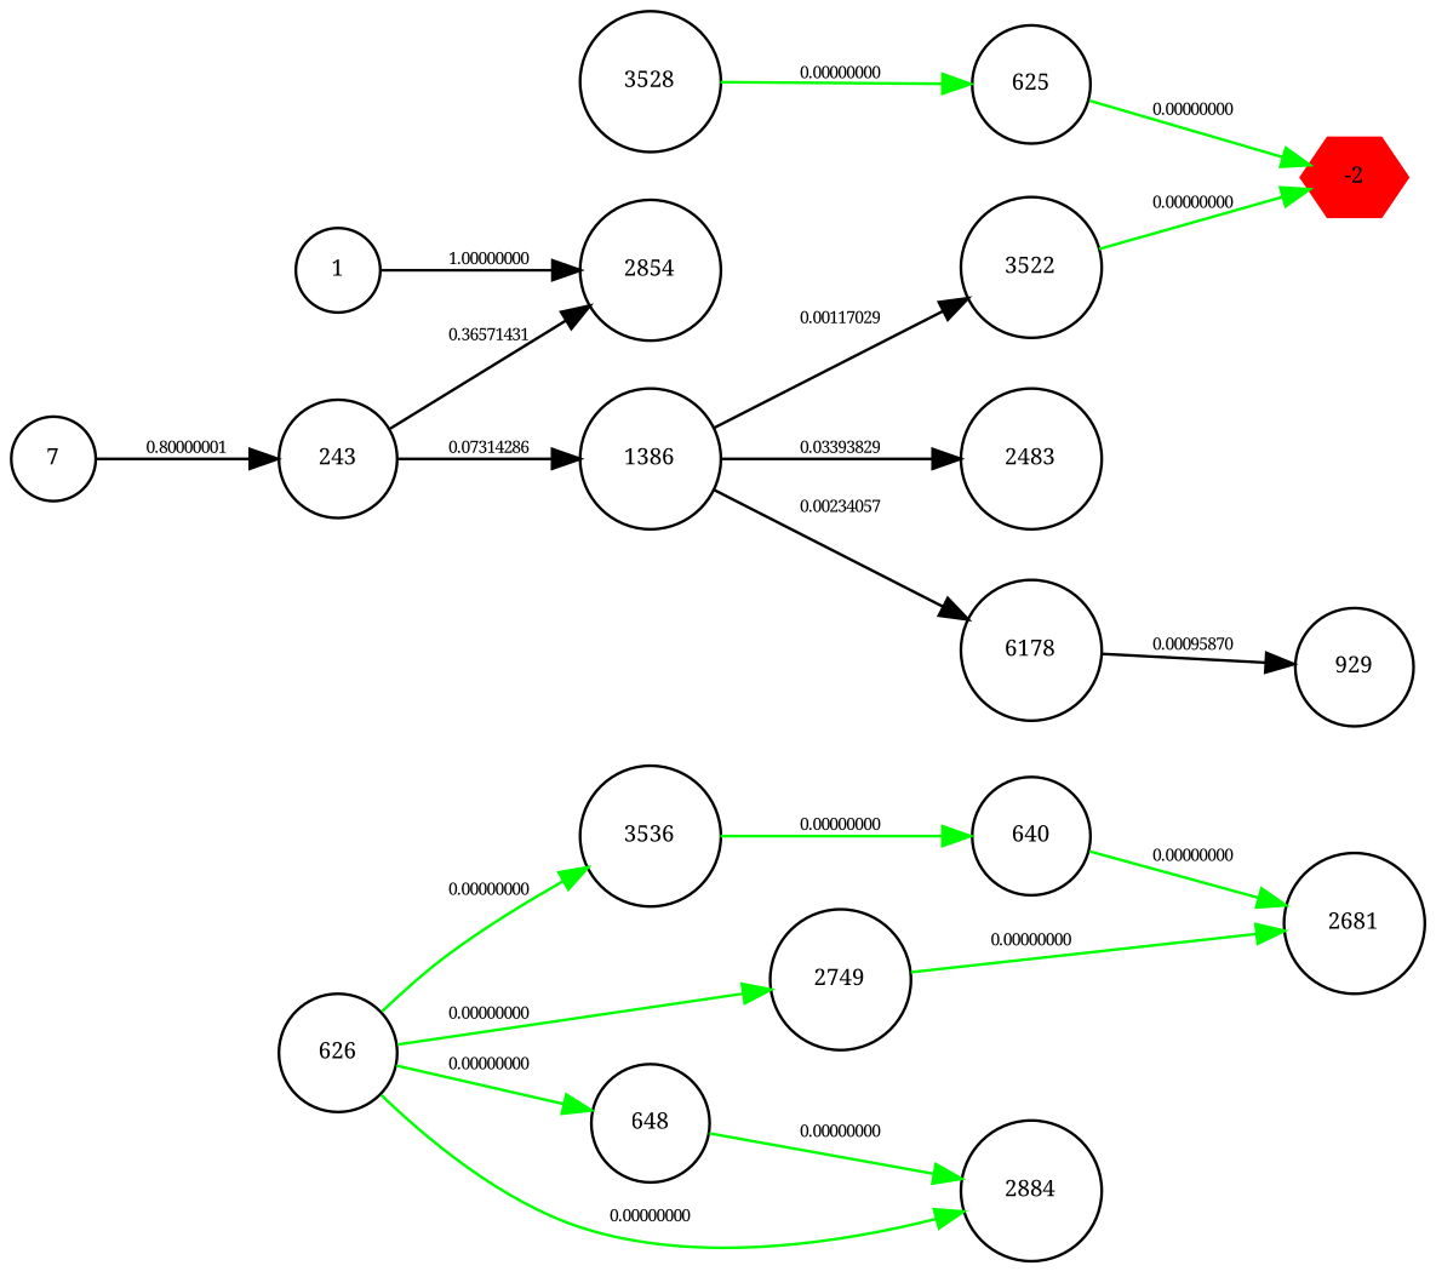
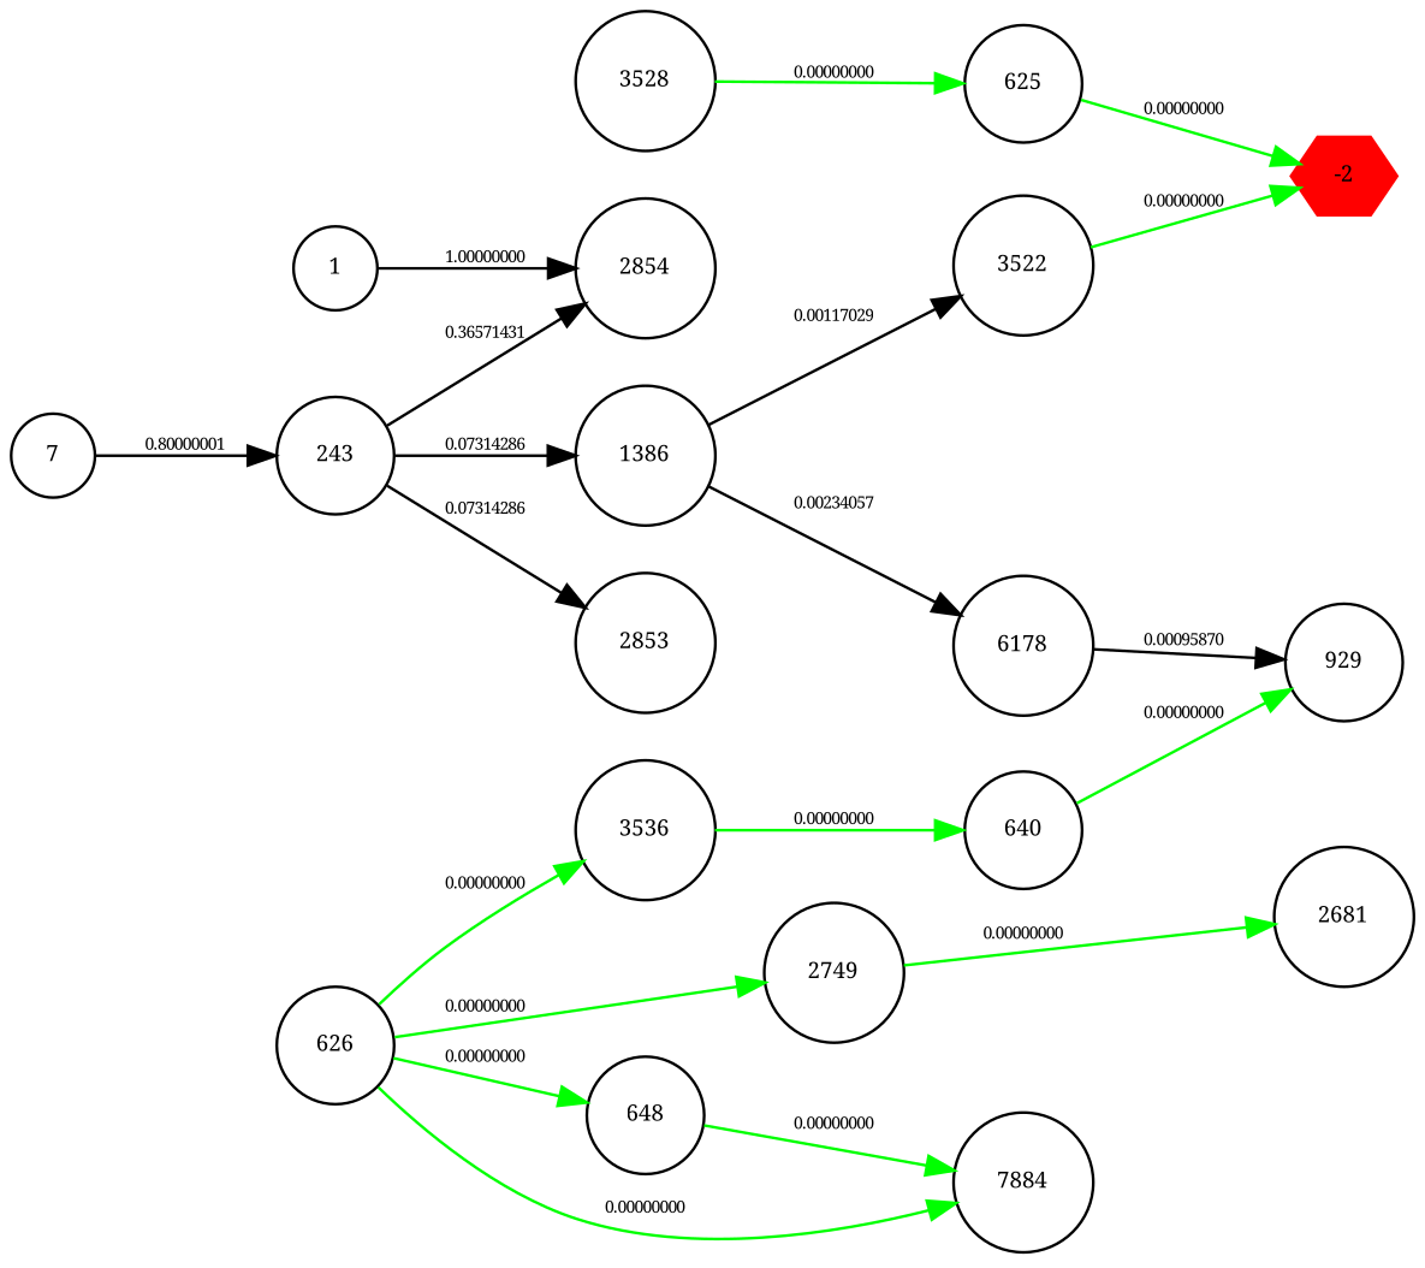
  digraph {
    fontname="Noto Serif"
    rankdir=LR
    node [fontname="Noto Serif" fontsize=8 shape=circle]
    edge [fontname="Noto Serif" fontsize=6 color=green]
    1 [height=0.2 width=0.2]
    2854 [height=0.2 width=0.2]
    7 [height=0.2 width=0.2]
    243 [height=0.2 width=0.2]
+   2853 [height=0.2 width=0.2]
    2749 [height=0.2 width=0.2]
    n7 [height=0.2 label=2681 width=0.2]
    648 [height=0.2 width=0.2]
-   2884 [height=0.2 width=0.2]
+   2884 [height=0.2 width=0.2 label=7884]
    625 [height=0.2 width=0.2]
    -2 [color=red height=0.1 shape=hexagon style=filled width=0.1]
    3522 [height=0.2 width=0.2]
    1386 [height=0.2 width=0.2]
    640 [height=0.2 width=0.2]
    n15 [height=0.2 label=929 width=0.2]
    3528 [height=0.2 width=0.2]
    626 [height=0.2 width=0.2]
    3536 [height=0.2 width=0.2]
-   2483 [height=0.2 width=0.2]
    n20 [height=0.2 label=6178 width=0.2]
    1 -> 2854 [label=1.00000000 color=""]
    7 -> 243 [label=0.80000001 color=""]
    243 -> 2854 [label=0.36571431 color=""]
+   243 -> 2853 [label=0.07314286 color=""]
    243 -> 1386 [label=0.07314286 color=""]
    2749 -> n7 [label=0.00000000]
    648 -> 2884 [label=0.00000000]
    625 -> -2 [label=0.00000000]
    3522 -> -2 [label=0.00000000]
    1386 -> 3522 [label=0.00117029 color=""]
-   1386 -> 2483 [label=0.03393829 color=""]
    1386 -> n20 [label=0.00234057 color=""]
-   640 -> n7 [label=0.00000000]
+   640 -> n15 [label=0.00000000]
    3528 -> 625 [label=0.00000000]
    626 -> 2749 [label=0.00000000]
    626 -> 648 [label=0.00000000]
    626 -> 2884 [label=0.00000000]
    626 -> 3536 [label=0.00000000]
    3536 -> 640 [label=0.00000000]
    n20 -> n15 [label=0.00095870 color=""]
  }
